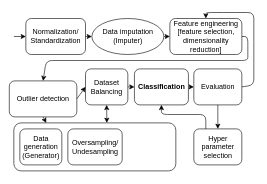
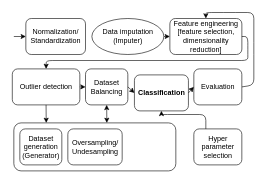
  <mxCell id="0" />
  <mxCell id="1" parent="0" />
  <mxCell id="2" value="" style="rounded=1;whiteSpace=wrap;html=1;" parent="1" vertex="1"><mxGeometry x="22.56" y="204" width="270" height="80" as="geometry" /></mxCell>
  <mxCell id="3" value="Feature engineering&lt;br&gt;[feature selection, dimensionality reduction]" style="rounded=1;whiteSpace=wrap;html=1;" parent="1" vertex="1"><mxGeometry x="282.62" y="30" width="120" height="60" as="geometry" /></mxCell>
  <mxCell id="4" value="Data imputation&lt;br&gt;(Imputer)" style="ellipse;whiteSpace=wrap;html=1;" parent="1" vertex="1"><mxGeometry x="152.62" y="30" width="120" height="60" as="geometry" /></mxCell>
- <mxCell id="5" value="Outlier detection" style="rounded=1;whiteSpace=wrap;html=1;" parent="1" vertex="1"><mxGeometry x="15" y="134" width="112.56" height="60" as="geometry" /></mxCell>
+ <mxCell id="5" value="Outlier detection" style="rounded=1;whiteSpace=wrap;html=1;" parent="1" vertex="1"><mxGeometry x="20" y="114" width="112.56" height="60" as="geometry" /></mxCell>
  <mxCell id="6" value="Dataset Balancing" style="rounded=1;whiteSpace=wrap;html=1;" parent="1" vertex="1"><mxGeometry x="142" y="114" width="70.56" height="60" as="geometry" /></mxCell>
- <mxCell id="7" value="Data generation&lt;br&gt;(Generator)" style="rounded=1;whiteSpace=wrap;html=1;" parent="1" vertex="1"><mxGeometry x="32.56" y="214" width="70" height="60" as="geometry" /></mxCell>
+ <mxCell id="7" value="Dataset generation&lt;br&gt;(Generator)" style="rounded=1;whiteSpace=wrap;html=1;" parent="1" vertex="1"><mxGeometry x="32.56" y="214" width="70" height="60" as="geometry" /></mxCell>
  <mxCell id="8" value="Oversampling/&lt;br&gt;Undesampling" style="rounded=1;whiteSpace=wrap;html=1;" parent="1" vertex="1"><mxGeometry x="112.56" y="214" width="90.56" height="60" as="geometry" /></mxCell>
  <mxCell id="9" value="" style="endArrow=classic;startArrow=classic;html=1;entryX=0.5;entryY=1;entryDx=0;entryDy=0;" parent="1" target="6" edge="1"><mxGeometry width="50" height="50" relative="1" as="geometry"><mxPoint x="177.56" y="204" as="sourcePoint" /><mxPoint x="235.37" y="81" as="targetPoint" /></mxGeometry></mxCell>
- <mxCell id="10" value="Classification" style="rounded=1;whiteSpace=wrap;html=1;fontStyle=1" parent="1" vertex="1"><mxGeometry x="223.56" y="114" width="90" height="60" as="geometry" /></mxCell>
+ <mxCell id="10" value="Classification" style="rounded=1;whiteSpace=wrap;html=1;fontStyle=1" parent="1" vertex="1"><mxGeometry x="223.56" y="124" width="90" height="60" as="geometry" /></mxCell>
  <mxCell id="11" value="" style="endArrow=classic;html=1;entryX=0.5;entryY=0;entryDx=0;entryDy=0;exitX=1;exitY=0.5;exitDx=0;exitDy=0;" parent="1" source="15" target="3" edge="1"><mxGeometry width="50" height="50" relative="1" as="geometry"><mxPoint x="35.37" y="91" as="sourcePoint" /><mxPoint x="85.37" y="41" as="targetPoint" /><Array as="points"><mxPoint x="422.56" y="141" /><mxPoint x="422.56" y="80" /><mxPoint x="422.56" y="20" /><mxPoint x="382.56" y="20" /><mxPoint x="342.56" y="20" /></Array></mxGeometry></mxCell>
  <mxCell id="12" value="" style="endArrow=classic;html=1;entryX=0;entryY=0.5;entryDx=0;entryDy=0;exitX=1;exitY=0.5;exitDx=0;exitDy=0;" parent="1" source="5" target="6" edge="1"><mxGeometry width="50" height="50" relative="1" as="geometry"><mxPoint x="25.37" y="124" as="sourcePoint" /><mxPoint x="25.37" y="144" as="targetPoint" /></mxGeometry></mxCell>
  <mxCell id="13" value="" style="endArrow=classic;html=1;entryX=0.5;entryY=0;entryDx=0;entryDy=0;exitX=1;exitY=0.5;exitDx=0;exitDy=0;" parent="1" source="3" target="5" edge="1"><mxGeometry width="50" height="50" relative="1" as="geometry"><mxPoint x="543.25" y="70" as="sourcePoint" /><mxPoint x="413.25" y="60" as="targetPoint" /><Array as="points"><mxPoint x="412.56" y="60" /><mxPoint x="412.56" y="80" /><mxPoint x="412.56" y="100" /><mxPoint x="76.56" y="100" /></Array></mxGeometry></mxCell>
  <mxCell id="14" value="" style="endArrow=classic;html=1;entryX=0;entryY=0.5;entryDx=0;entryDy=0;exitX=1;exitY=0.5;exitDx=0;exitDy=0;" parent="1" source="6" target="10" edge="1"><mxGeometry width="50" height="50" relative="1" as="geometry"><mxPoint x="42" y="174" as="sourcePoint" /><mxPoint x="51.37" y="174" as="targetPoint" /></mxGeometry></mxCell>
  <mxCell id="15" value="Evaluation" style="rounded=1;whiteSpace=wrap;html=1;" parent="1" vertex="1"><mxGeometry x="322.56" y="114" width="80" height="60" as="geometry" /></mxCell>
  <mxCell id="16" value="" style="endArrow=classic;html=1;entryX=0;entryY=0.5;entryDx=0;entryDy=0;exitX=1;exitY=0.5;exitDx=0;exitDy=0;" parent="1" source="10" target="15" edge="1"><mxGeometry width="50" height="50" relative="1" as="geometry"><mxPoint x="281.37" y="154" as="sourcePoint" /><mxPoint x="292" y="154" as="targetPoint" /></mxGeometry></mxCell>
  <mxCell id="17" value="" style="endArrow=classic;html=1;entryX=0;entryY=0.5;entryDx=0;entryDy=0;exitX=1;exitY=0.5;exitDx=0;exitDy=0;" parent="1" source="4" target="3" edge="1"><mxGeometry width="50" height="50" relative="1" as="geometry"><mxPoint x="412.62" y="70" as="sourcePoint" /><mxPoint x="423.25" y="70" as="targetPoint" /></mxGeometry></mxCell>
  <mxCell id="18" value="Hyper parameter selection" style="rounded=1;whiteSpace=wrap;html=1;" parent="1" vertex="1"><mxGeometry x="322.56" y="214" width="80" height="60" as="geometry" /></mxCell>
  <mxCell id="19" value="Normalization/&lt;br&gt;Standardization" style="rounded=1;whiteSpace=wrap;html=1;" parent="1" vertex="1"><mxGeometry x="42.56" y="30" width="99.44" height="60" as="geometry" /></mxCell>
- <mxCell id="20" value="" style="endArrow=classic;html=1;entryX=0;entryY=0.5;entryDx=0;entryDy=0;exitX=1;exitY=0.5;exitDx=0;exitDy=0;" parent="1" source="19" target="4" edge="1"><mxGeometry width="50" height="50" relative="1" as="geometry"><mxPoint x="292.62" y="80" as="sourcePoint" /><mxPoint x="302.62" y="80" as="targetPoint" /></mxGeometry></mxCell>
  <mxCell id="21" value="" style="endArrow=classic;html=1;exitX=0.5;exitY=1;exitDx=0;exitDy=0;" parent="1" source="5" edge="1"><mxGeometry width="50" height="50" relative="1" as="geometry"><mxPoint x="150" y="151" as="sourcePoint" /><mxPoint x="76.56" y="204" as="targetPoint" /></mxGeometry></mxCell>
  <mxCell id="22" value="" style="endArrow=classic;html=1;entryX=0;entryY=0.5;entryDx=0;entryDy=0;" parent="1" target="19" edge="1"><mxGeometry width="50" height="50" relative="1" as="geometry"><mxPoint x="22.56" y="60" as="sourcePoint" /><mxPoint x="86.56" y="214" as="targetPoint" /></mxGeometry></mxCell>
  <mxCell id="23" value="" style="endArrow=classic;html=1;exitX=0.25;exitY=0;exitDx=0;exitDy=0;entryX=0.5;entryY=1;entryDx=0;entryDy=0;" parent="1" source="18" target="10" edge="1"><mxGeometry width="50" height="50" relative="1" as="geometry"><mxPoint x="86.28" y="184" as="sourcePoint" /><mxPoint x="86.56" y="214" as="targetPoint" /><Array as="points"><mxPoint x="342.56" y="190" /><mxPoint x="268.56" y="190" /></Array></mxGeometry></mxCell>
- <mxCell id="24" value="" style="endArrow=classic;html=1;exitX=0.5;exitY=1;exitDx=0;exitDy=0;entryX=0.5;entryY=0;entryDx=0;entryDy=0;" parent="1" source="15" target="18" edge="1"><mxGeometry width="50" height="50" relative="1" as="geometry"><mxPoint x="96.28" y="194" as="sourcePoint" /><mxPoint x="96.56" y="224" as="targetPoint" /></mxGeometry></mxCell>
